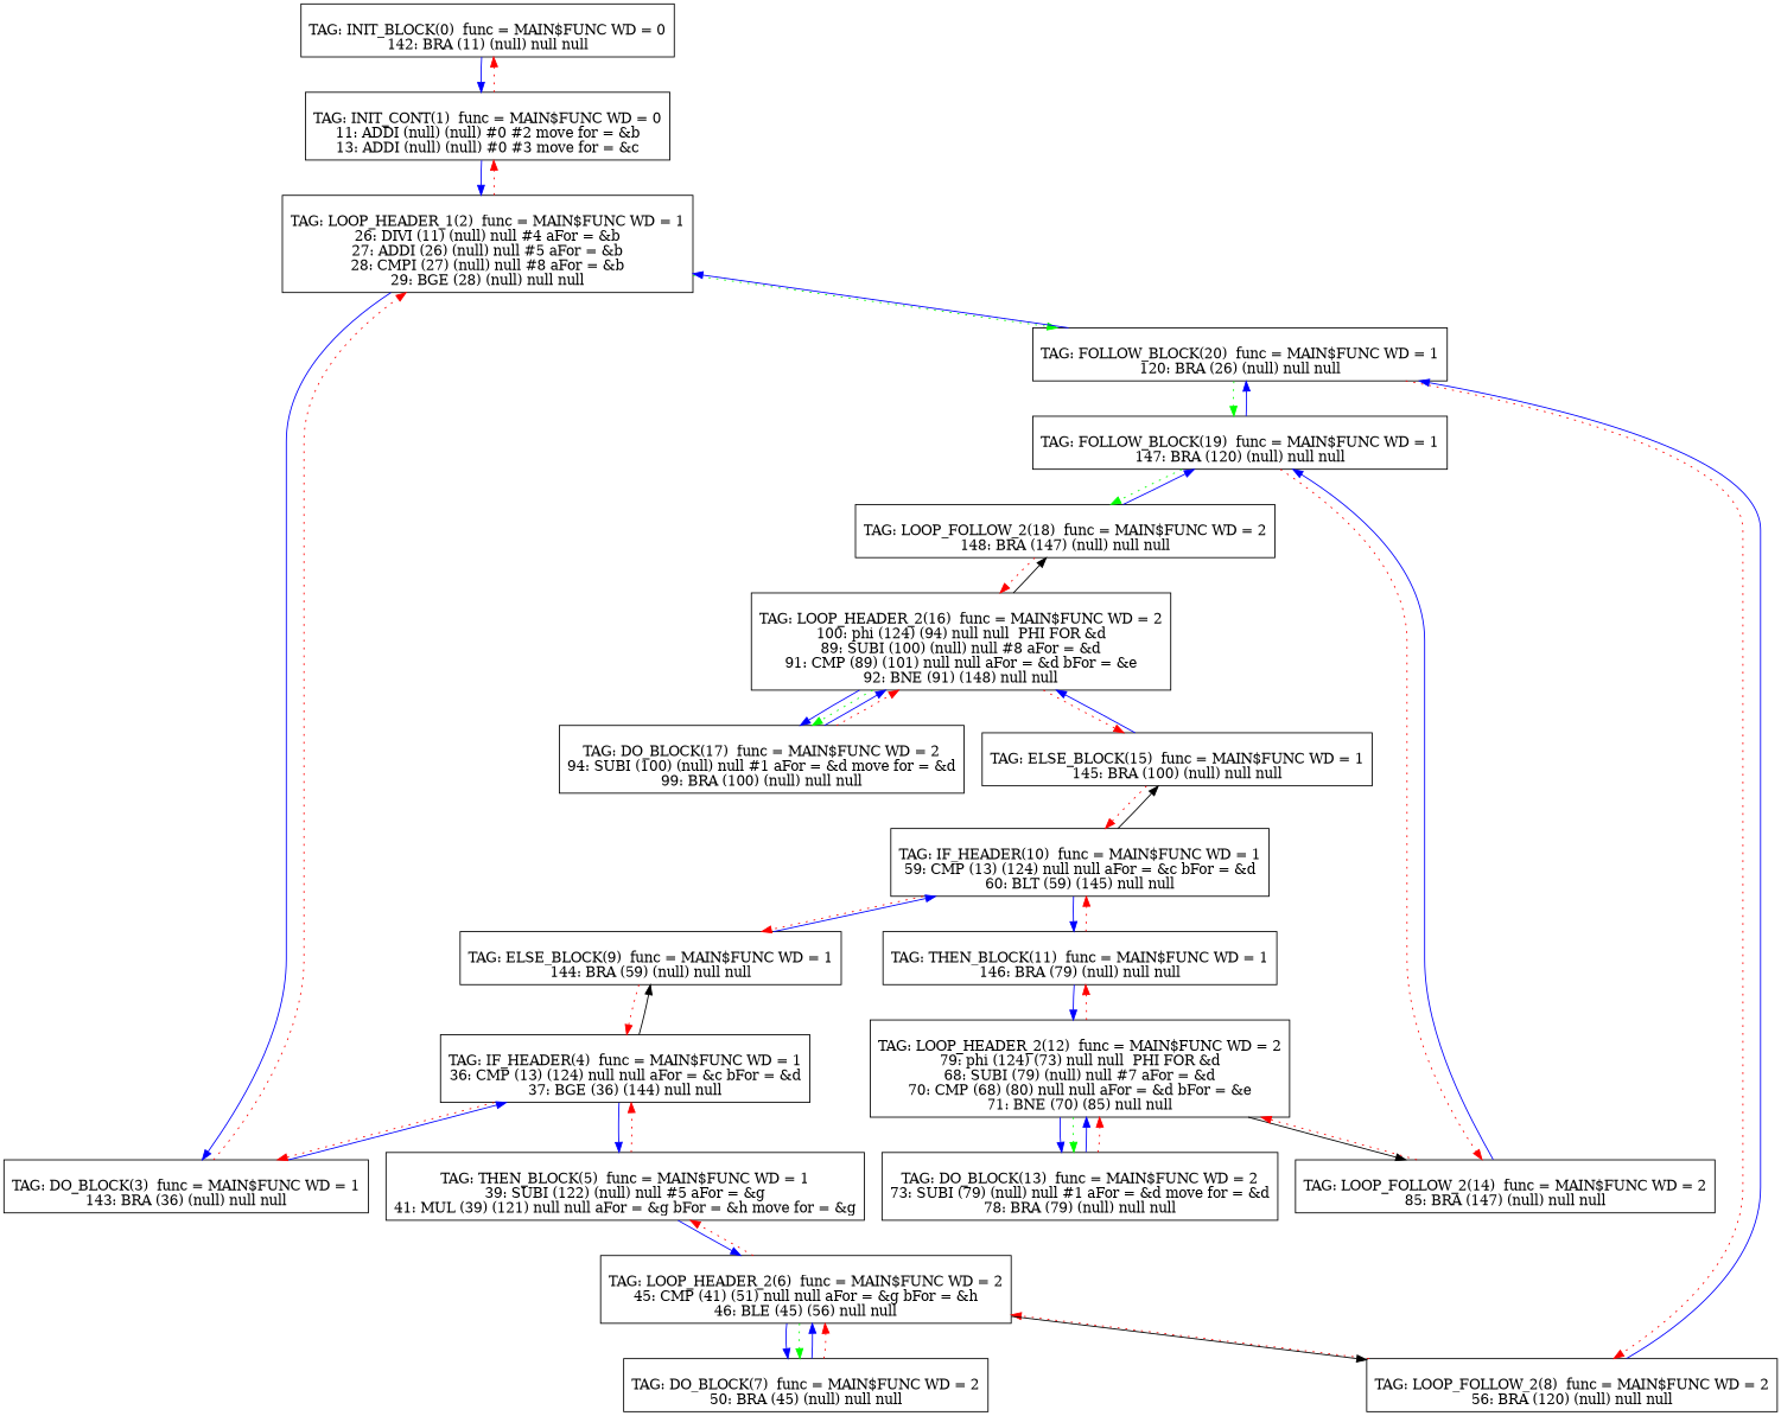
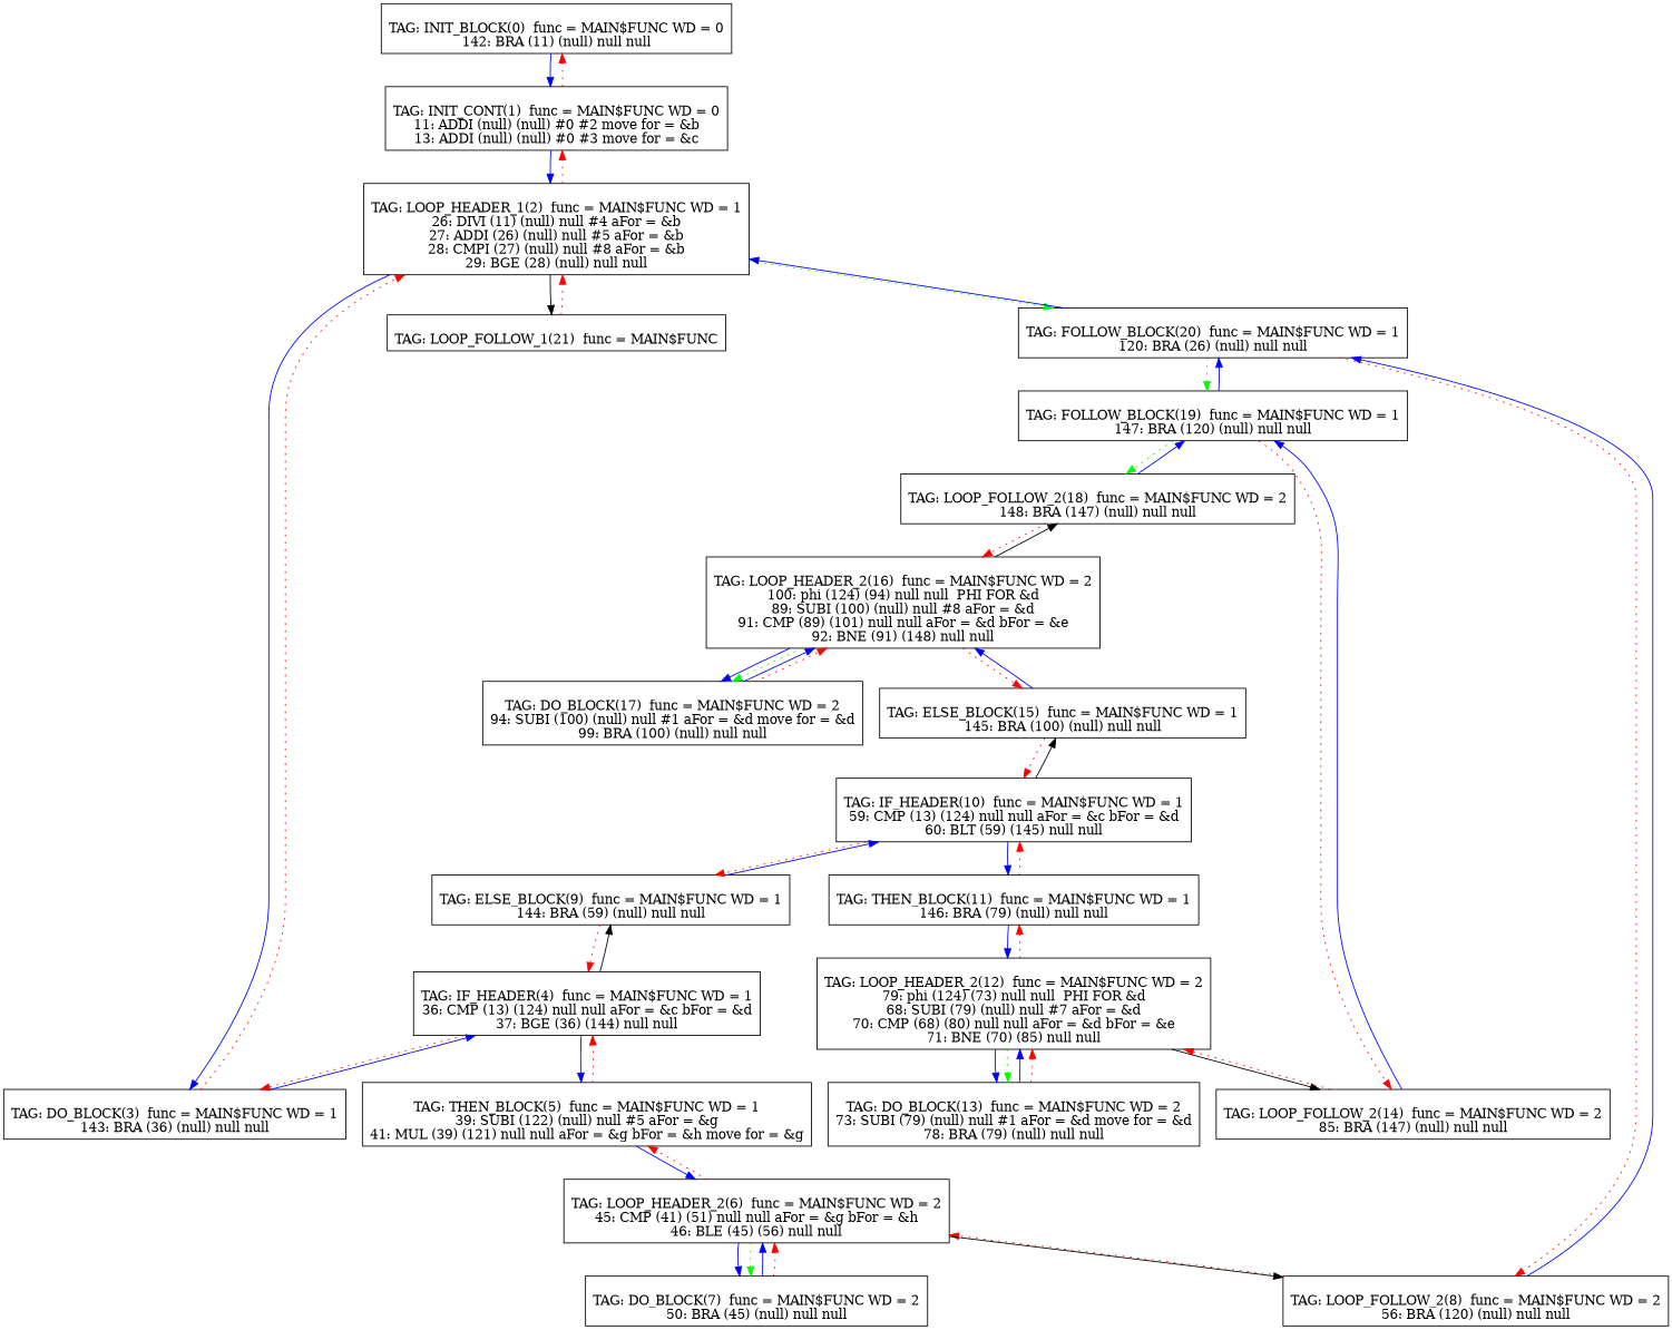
  digraph {
    node [shape=box]
    edge [color=blue]
    n1 [label="\nTAG: INIT_BLOCK(0)  func = MAIN$FUNC WD = 0\n142: BRA (11) (null) null null\n"]
    n2 [label="\nTAG: INIT_CONT(1)  func = MAIN$FUNC WD = 0\n11: ADDI (null) (null) #0 #2 move for = &b\n13: ADDI (null) (null) #0 #3 move for = &c\n"]
    n3 [label="\nTAG: LOOP_HEADER_1(2)  func = MAIN$FUNC WD = 1\n26: DIVI (11) (null) null #4 aFor = &b\n27: ADDI (26) (null) null #5 aFor = &b\n28: CMPI (27) (null) null #8 aFor = &b\n29: BGE (28) (null) null null\n"]
    n4 [label="\nTAG: DO_BLOCK(3)  func = MAIN$FUNC WD = 1\n143: BRA (36) (null) null null\n"]
+   n5 [label="\nTAG: LOOP_FOLLOW_1(21)  func = MAIN$FUNC\n"]
    n6 [label="\nTAG: FOLLOW_BLOCK(20)  func = MAIN$FUNC WD = 1\n120: BRA (26) (null) null null\n"]
    n7 [label="\nTAG: IF_HEADER(4)  func = MAIN$FUNC WD = 1\n36: CMP (13) (124) null null aFor = &c bFor = &d\n37: BGE (36) (144) null null\n"]
    n8 [label="\nTAG: LOOP_FOLLOW_2(8)  func = MAIN$FUNC WD = 2\n56: BRA (120) (null) null null\n"]
    n9 [label="\nTAG: FOLLOW_BLOCK(19)  func = MAIN$FUNC WD = 1\n147: BRA (120) (null) null null\n"]
    n10 [label="\nTAG: THEN_BLOCK(5)  func = MAIN$FUNC WD = 1\n39: SUBI (122) (null) null #5 aFor = &g\n41: MUL (39) (121) null null aFor = &g bFor = &h move for = &g\n"]
    n11 [label="\nTAG: ELSE_BLOCK(9)  func = MAIN$FUNC WD = 1\n144: BRA (59) (null) null null\n"]
    n12 [label="\nTAG: LOOP_HEADER_2(6)  func = MAIN$FUNC WD = 2\n45: CMP (41) (51) null null aFor = &g bFor = &h\n46: BLE (45) (56) null null\n"]
    n13 [label="\nTAG: IF_HEADER(10)  func = MAIN$FUNC WD = 1\n59: CMP (13) (124) null null aFor = &c bFor = &d\n60: BLT (59) (145) null null\n"]
    n14 [label="\nTAG: DO_BLOCK(7)  func = MAIN$FUNC WD = 2\n50: BRA (45) (null) null null\n"]
    n15 [label="\nTAG: THEN_BLOCK(11)  func = MAIN$FUNC WD = 1\n146: BRA (79) (null) null null\n"]
    n16 [label="\nTAG: ELSE_BLOCK(15)  func = MAIN$FUNC WD = 1\n145: BRA (100) (null) null null\n"]
    n17 [label="\nTAG: LOOP_HEADER_2(12)  func = MAIN$FUNC WD = 2\n79: phi (124) (73) null null  PHI FOR &d\n68: SUBI (79) (null) null #7 aFor = &d\n70: CMP (68) (80) null null aFor = &d bFor = &e\n71: BNE (70) (85) null null\n"]
    n18 [label="\nTAG: LOOP_HEADER_2(16)  func = MAIN$FUNC WD = 2\n100: phi (124) (94) null null  PHI FOR &d\n89: SUBI (100) (null) null #8 aFor = &d\n91: CMP (89) (101) null null aFor = &d bFor = &e\n92: BNE (91) (148) null null\n"]
    n19 [label="\nTAG: DO_BLOCK(13)  func = MAIN$FUNC WD = 2\n73: SUBI (79) (null) null #1 aFor = &d move for = &d\n78: BRA (79) (null) null null\n"]
    n20 [label="\nTAG: LOOP_FOLLOW_2(14)  func = MAIN$FUNC WD = 2\n85: BRA (147) (null) null null\n"]
    n21 [label="\nTAG: LOOP_FOLLOW_2(18)  func = MAIN$FUNC WD = 2\n148: BRA (147) (null) null null\n"]
    n22 [label="\nTAG: DO_BLOCK(17)  func = MAIN$FUNC WD = 2\n94: SUBI (100) (null) null #1 aFor = &d move for = &d\n99: BRA (100) (null) null null\n"]
    n1 -> n2
    n2 -> n1 [color=red style=dotted]
    n2 -> n3
    n3 -> n2 [color=red style=dotted]
    n3 -> n4
+   n3 -> n5 [color=black]
    n3 -> n6 [color=green style=dotted]
    n4 -> n3 [color=red style=dotted]
    n4 -> n7
+   n5 -> n3 [color=red style=dotted]
    n6 -> n3
    n6 -> n8 [color=red style=dotted]
    n6 -> n9 [color=green style=dotted]
    n7 -> n4 [color=red style=dotted]
    n7 -> n10
    n7 -> n11 [color=black]
    n8 -> n6
    n8 -> n12 [color=red style=dotted]
    n9 -> n6
    n9 -> n20 [color=red style=dotted]
    n9 -> n21 [color=green style=dotted]
    n10 -> n7 [color=red style=dotted]
    n10 -> n12
    n11 -> n7 [color=red style=dotted]
    n11 -> n13
    n12 -> n8 [color=black]
    n12 -> n10 [color=red style=dotted]
    n12 -> n14
    n12 -> n14 [color=green style=dotted]
    n13 -> n11 [color=red style=dotted]
    n13 -> n15
    n13 -> n16 [color=black]
    n14 -> n12
    n14 -> n12 [color=red style=dotted]
    n15 -> n13 [color=red style=dotted]
    n15 -> n17
    n16 -> n13 [color=red style=dotted]
    n16 -> n18
    n17 -> n15 [color=red style=dotted]
    n17 -> n19
    n17 -> n19 [color=green style=dotted]
    n17 -> n20 [color=black]
    n18 -> n16 [color=red style=dotted]
    n18 -> n21 [color=black]
    n18 -> n22
    n18 -> n22 [color=green style=dotted]
    n19 -> n17
    n19 -> n17 [color=red style=dotted]
    n20 -> n9
    n20 -> n17 [color=red style=dotted]
    n21 -> n9
    n21 -> n18 [color=red style=dotted]
    n22 -> n18
    n22 -> n18 [color=red style=dotted]
  }
